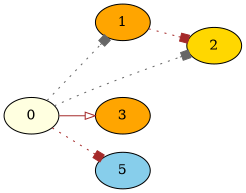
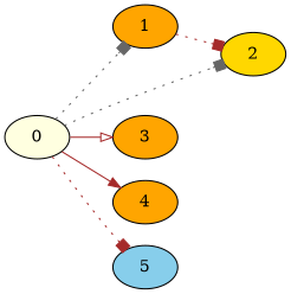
  digraph {
    rankdir=LR
    node [fillcolor=orange style=filled]
    edge [arrowhead=box color=brown heightLimit=3 primaryType=mainStreet secondaryType=none style=dotted village=VillageA weight=30]
    0 [fillcolor=lightyellow]
    1
    2 [fillcolor=gold]
    3
+   4
    5 [fillcolor=skyblue]
    0 -> 1 [color=gray40 heightLimit=5]
    0 -> 2 [color=gray40 weight=20]
    0 -> 3 [arrowhead=onormal primaryType=sideStreet style=solid]
+   0 -> 4 [arrowhead=normal style=solid weight=10]
    0 -> 5 [weight=40]
    1 -> 2 [heightLimit=5 weight=20]
  }
